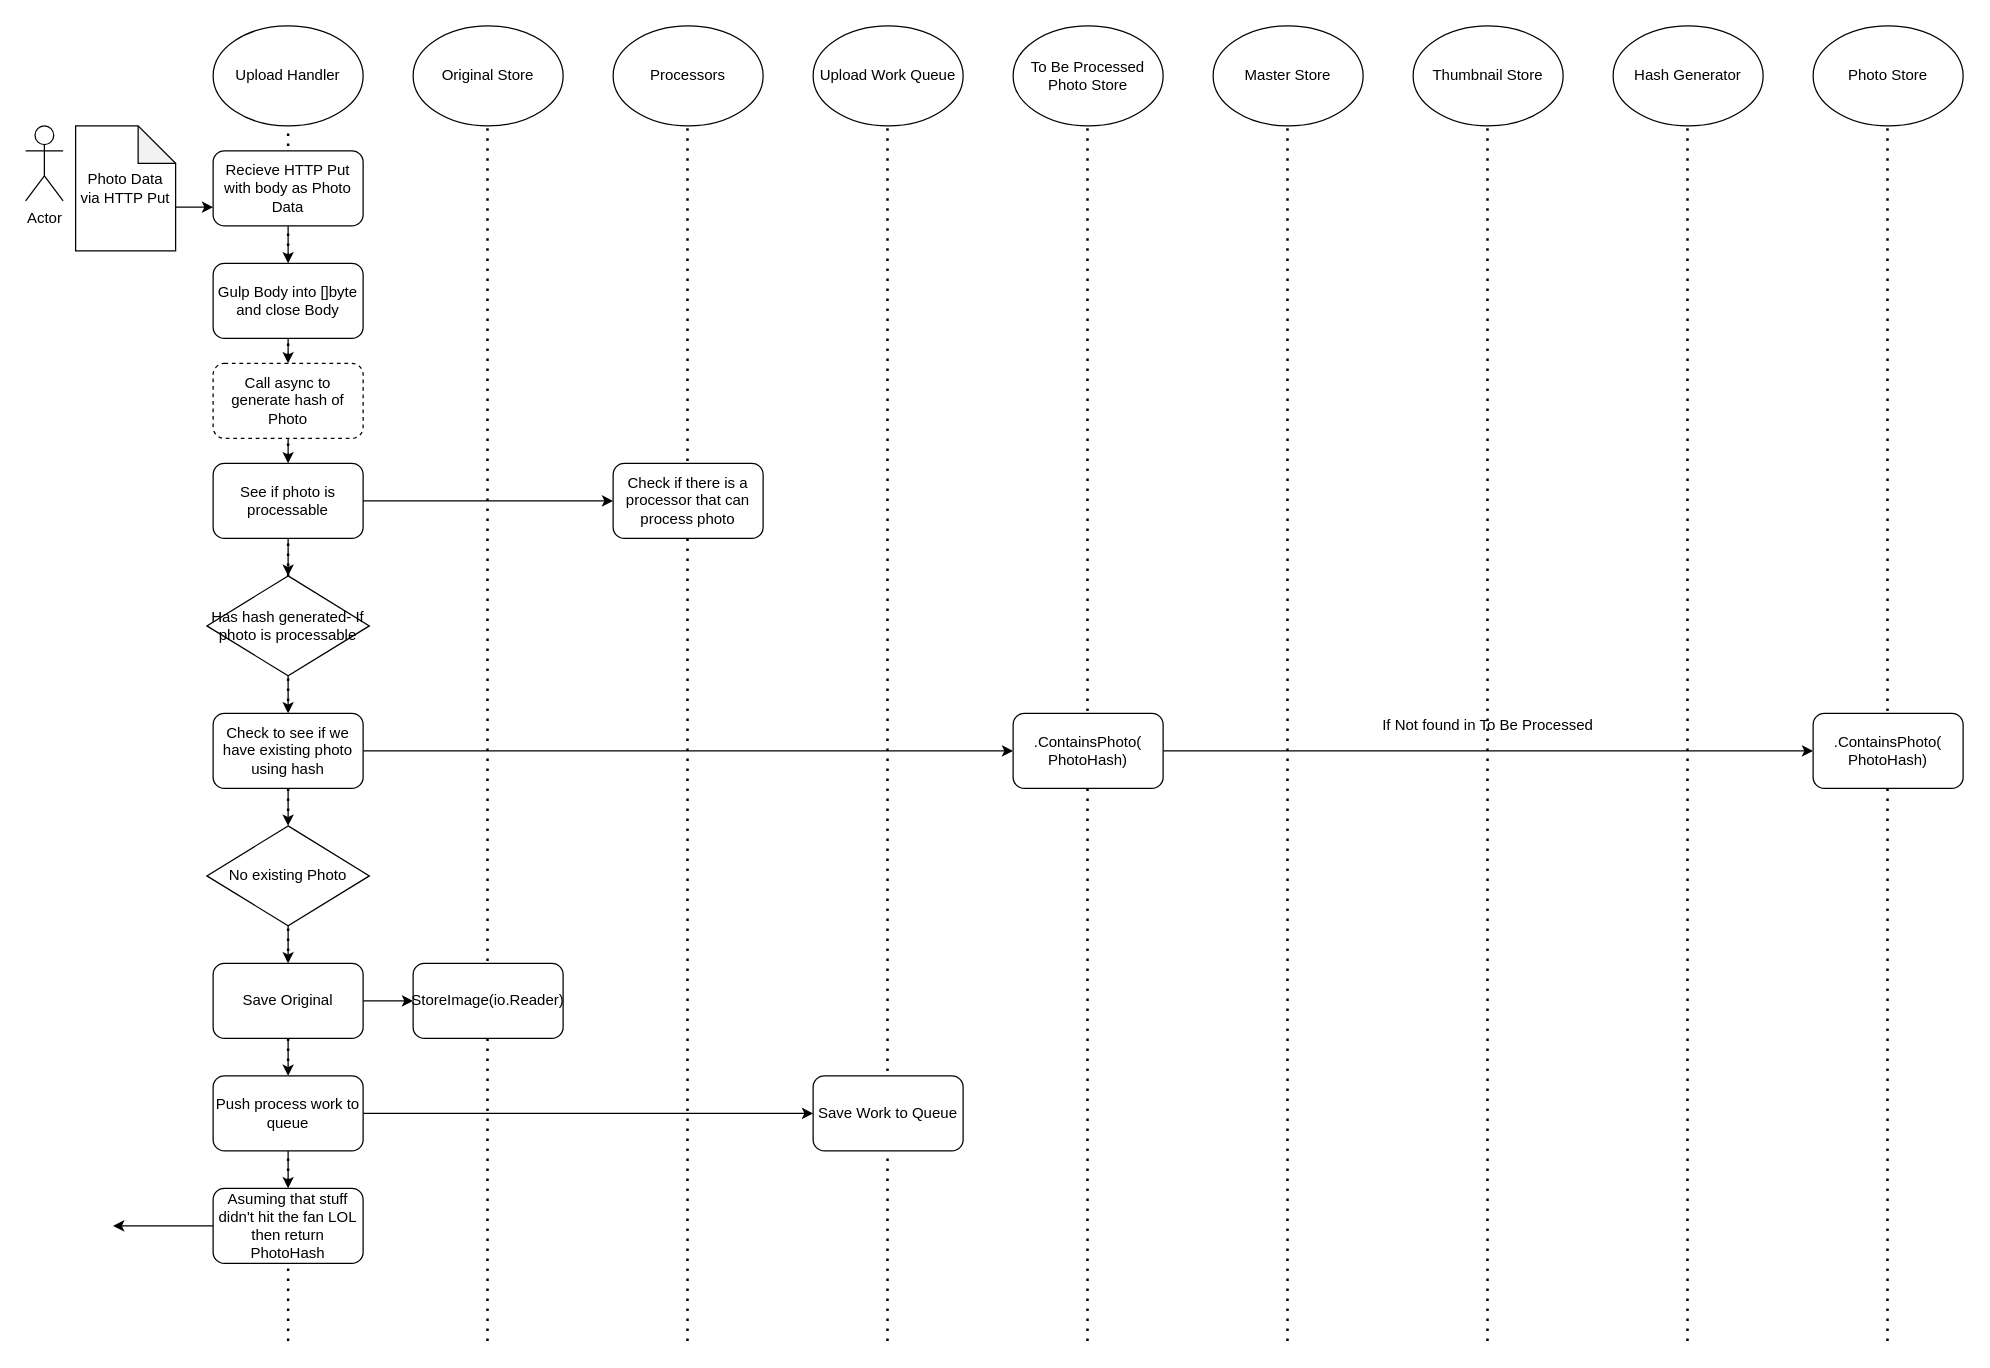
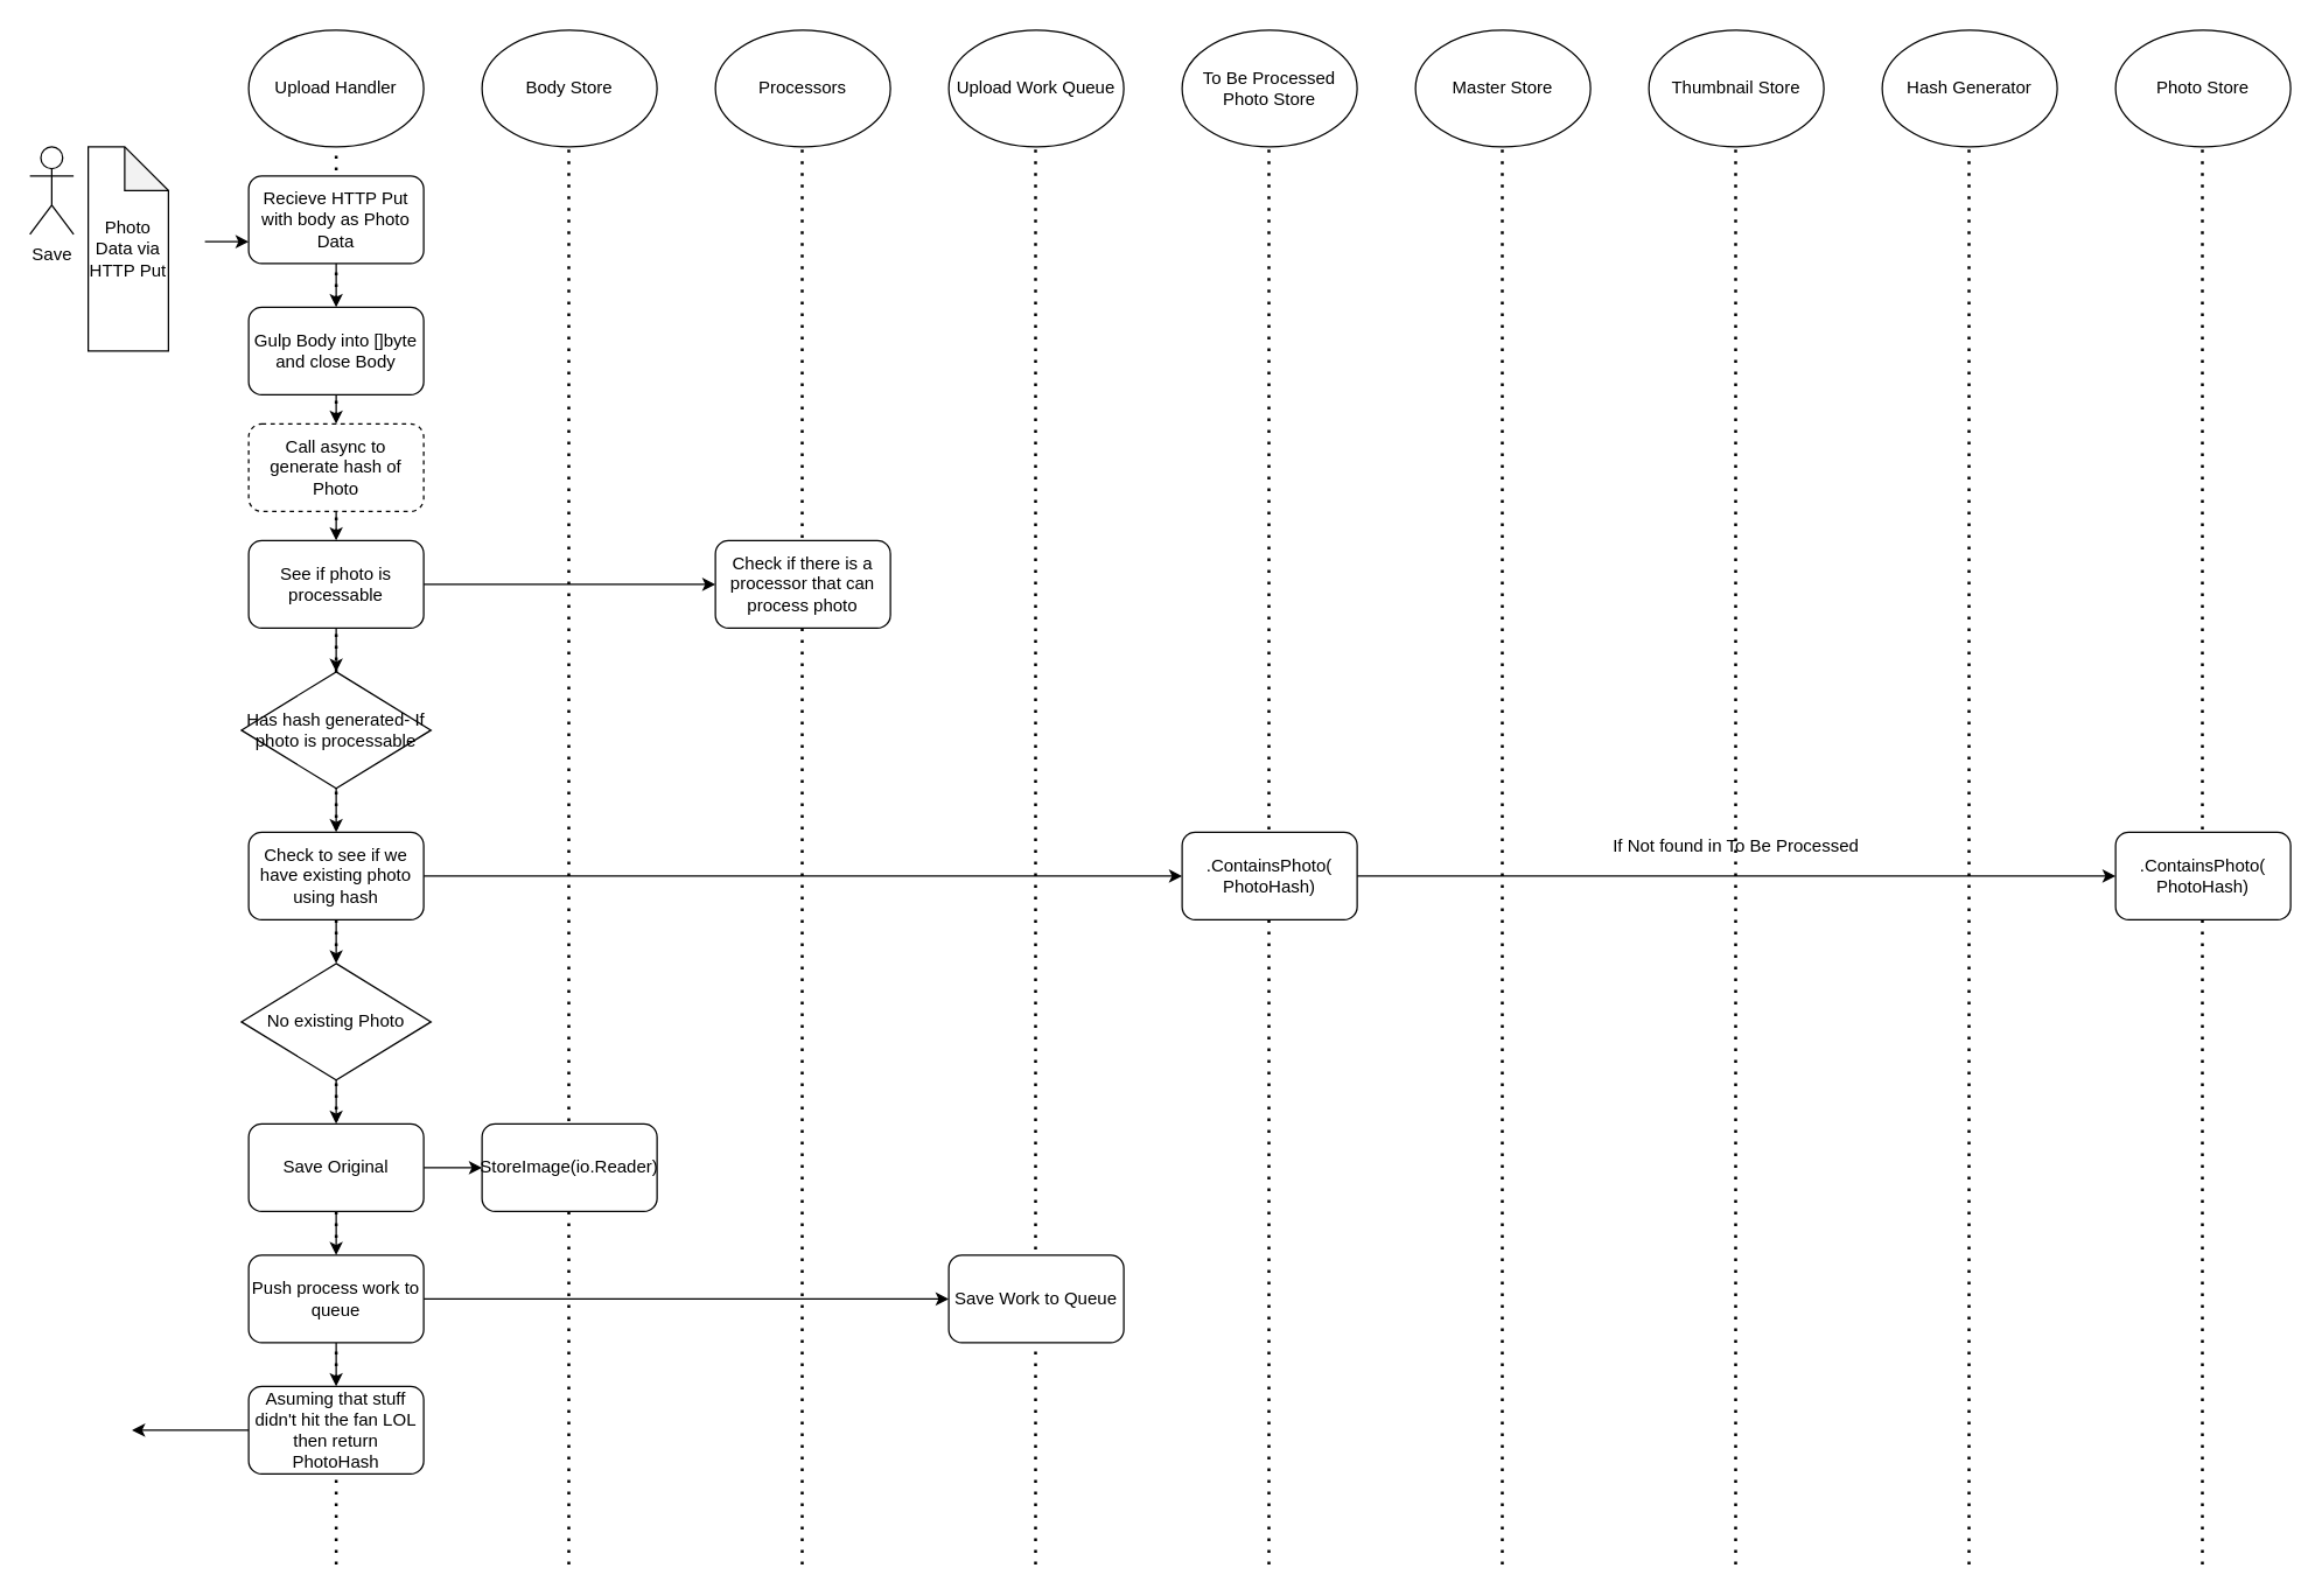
  <mxCell id="0" />
  <mxCell id="1" parent="0" />
- <mxCell id="2" value="Actor" style="shape=umlActor;verticalLabelPosition=bottom;verticalAlign=top;html=1;outlineConnect=0;" vertex="1" parent="1"><mxGeometry x="20" y="100" width="30" height="60" as="geometry" /></mxCell>
+ <mxCell id="2" value="Save" style="shape=umlActor;verticalLabelPosition=bottom;verticalAlign=top;html=1;outlineConnect=0;" vertex="1" parent="1"><mxGeometry x="20" y="100" width="30" height="60" as="geometry" /></mxCell>
  <mxCell id="3" value="Upload Handler" style="ellipse;whiteSpace=wrap;html=1;" vertex="1" parent="1"><mxGeometry x="170" y="20" width="120" height="80" as="geometry" /></mxCell>
- <mxCell id="4" value="Original Store" style="ellipse;whiteSpace=wrap;html=1;" vertex="1" parent="1"><mxGeometry x="330" y="20" width="120" height="80" as="geometry" /></mxCell>
+ <mxCell id="4" value="Body Store" style="ellipse;whiteSpace=wrap;html=1;" vertex="1" parent="1"><mxGeometry x="330" y="20" width="120" height="80" as="geometry" /></mxCell>
  <mxCell id="5" value="Processors" style="ellipse;whiteSpace=wrap;html=1;" vertex="1" parent="1"><mxGeometry x="490" y="20" width="120" height="80" as="geometry" /></mxCell>
  <mxCell id="6" value="Upload Work Queue" style="ellipse;whiteSpace=wrap;html=1;" vertex="1" parent="1"><mxGeometry x="650" y="20" width="120" height="80" as="geometry" /></mxCell>
  <mxCell id="7" value="To Be Processed Photo Store" style="ellipse;whiteSpace=wrap;html=1;" vertex="1" parent="1"><mxGeometry x="810" y="20" width="120" height="80" as="geometry" /></mxCell>
  <mxCell id="8" value="Master Store" style="ellipse;whiteSpace=wrap;html=1;" vertex="1" parent="1"><mxGeometry x="970" y="20" width="120" height="80" as="geometry" /></mxCell>
  <mxCell id="9" value="Thumbnail Store" style="ellipse;whiteSpace=wrap;html=1;" vertex="1" parent="1"><mxGeometry x="1130" y="20" width="120" height="80" as="geometry" /></mxCell>
  <mxCell id="10" value="" style="endArrow=none;dashed=1;html=1;dashPattern=1 3;strokeWidth=2;entryX=0.5;entryY=1;entryDx=0;entryDy=0;" edge="1" parent="1" source="32" target="3"><mxGeometry width="50" height="50" relative="1" as="geometry"><mxPoint x="230" y="1072" as="sourcePoint" /><mxPoint x="580" y="280" as="targetPoint" /></mxGeometry></mxCell>
  <mxCell id="11" value="" style="endArrow=none;dashed=1;html=1;dashPattern=1 3;strokeWidth=2;entryX=0.5;entryY=1;entryDx=0;entryDy=0;" edge="1" parent="1"><mxGeometry width="50" height="50" relative="1" as="geometry"><mxPoint x="389.5" y="1072" as="sourcePoint" /><mxPoint x="389.5" y="100" as="targetPoint" /></mxGeometry></mxCell>
  <mxCell id="12" value="" style="endArrow=none;dashed=1;html=1;dashPattern=1 3;strokeWidth=2;entryX=0.5;entryY=1;entryDx=0;entryDy=0;" edge="1" parent="1"><mxGeometry width="50" height="50" relative="1" as="geometry"><mxPoint x="549.5" y="1072" as="sourcePoint" /><mxPoint x="549.5" y="100" as="targetPoint" /></mxGeometry></mxCell>
  <mxCell id="13" value="" style="endArrow=none;dashed=1;html=1;dashPattern=1 3;strokeWidth=2;entryX=0.5;entryY=1;entryDx=0;entryDy=0;" edge="1" parent="1"><mxGeometry width="50" height="50" relative="1" as="geometry"><mxPoint x="709.5" y="1072" as="sourcePoint" /><mxPoint x="709.5" y="100" as="targetPoint" /></mxGeometry></mxCell>
  <mxCell id="14" value="" style="endArrow=none;dashed=1;html=1;dashPattern=1 3;strokeWidth=2;entryX=0.5;entryY=1;entryDx=0;entryDy=0;" edge="1" parent="1"><mxGeometry width="50" height="50" relative="1" as="geometry"><mxPoint x="869.5" y="1072" as="sourcePoint" /><mxPoint x="869.5" y="100" as="targetPoint" /></mxGeometry></mxCell>
  <mxCell id="15" value="" style="endArrow=none;dashed=1;html=1;dashPattern=1 3;strokeWidth=2;entryX=0.5;entryY=1;entryDx=0;entryDy=0;" edge="1" parent="1"><mxGeometry width="50" height="50" relative="1" as="geometry"><mxPoint x="1029.5" y="1072" as="sourcePoint" /><mxPoint x="1029.5" y="100" as="targetPoint" /></mxGeometry></mxCell>
  <mxCell id="16" value="" style="endArrow=none;dashed=1;html=1;dashPattern=1 3;strokeWidth=2;entryX=0.5;entryY=1;entryDx=0;entryDy=0;" edge="1" parent="1"><mxGeometry width="50" height="50" relative="1" as="geometry"><mxPoint x="1189.5" y="1072" as="sourcePoint" /><mxPoint x="1189.5" y="100" as="targetPoint" /></mxGeometry></mxCell>
  <mxCell id="17" style="edgeStyle=orthogonalEdgeStyle;rounded=0;orthogonalLoop=1;jettySize=auto;html=1;exitX=0.5;exitY=1;exitDx=0;exitDy=0;entryX=0.5;entryY=0;entryDx=0;entryDy=0;" edge="1" parent="1" source="18" target="22"><mxGeometry relative="1" as="geometry" /></mxCell>
  <mxCell id="18" value="Recieve HTTP Put with body as Photo Data" style="rounded=1;whiteSpace=wrap;html=1;" vertex="1" parent="1"><mxGeometry x="170" y="120" width="120" height="60" as="geometry" /></mxCell>
  <mxCell id="19" style="edgeStyle=orthogonalEdgeStyle;rounded=0;orthogonalLoop=1;jettySize=auto;html=1;exitX=0;exitY=0;exitDx=80;exitDy=65;exitPerimeter=0;entryX=0;entryY=0.75;entryDx=0;entryDy=0;" edge="1" parent="1" source="20" target="18"><mxGeometry relative="1" as="geometry" /></mxCell>
- <mxCell id="20" value="Photo Data via HTTP Put" style="shape=note;whiteSpace=wrap;html=1;backgroundOutline=1;darkOpacity=0.05;" vertex="1" parent="1"><mxGeometry x="60" y="100" width="80" height="100" as="geometry" /></mxCell>
+ <mxCell id="20" value="Photo Data via HTTP Put" style="shape=note;whiteSpace=wrap;html=1;backgroundOutline=1;darkOpacity=0.05;" vertex="1" parent="1"><mxGeometry x="60" y="100" width="55" height="140" as="geometry" /></mxCell>
  <mxCell id="21" style="edgeStyle=orthogonalEdgeStyle;rounded=0;orthogonalLoop=1;jettySize=auto;html=1;exitX=0.5;exitY=1;exitDx=0;exitDy=0;entryX=0.5;entryY=0;entryDx=0;entryDy=0;" edge="1" parent="1" source="22" target="24"><mxGeometry relative="1" as="geometry" /></mxCell>
  <mxCell id="22" value="Gulp Body into []byte and close Body" style="rounded=1;whiteSpace=wrap;html=1;" vertex="1" parent="1"><mxGeometry x="170" y="210" width="120" height="60" as="geometry" /></mxCell>
  <mxCell id="23" style="edgeStyle=orthogonalEdgeStyle;rounded=0;orthogonalLoop=1;jettySize=auto;html=1;exitX=0.5;exitY=1;exitDx=0;exitDy=0;" edge="1" parent="1" source="24"><mxGeometry relative="1" as="geometry"><mxPoint x="230" y="370" as="targetPoint" /></mxGeometry></mxCell>
  <mxCell id="24" value="Call async to generate hash of Photo" style="rounded=1;whiteSpace=wrap;html=1;dashed=1;" vertex="1" parent="1"><mxGeometry x="170" y="290" width="120" height="60" as="geometry" /></mxCell>
  <mxCell id="25" value="Hash Generator" style="ellipse;whiteSpace=wrap;html=1;" vertex="1" parent="1"><mxGeometry x="1290" y="20" width="120" height="80" as="geometry" /></mxCell>
  <mxCell id="26" value="" style="endArrow=none;dashed=1;html=1;dashPattern=1 3;strokeWidth=2;entryX=0.5;entryY=1;entryDx=0;entryDy=0;" edge="1" parent="1"><mxGeometry width="50" height="50" relative="1" as="geometry"><mxPoint x="1349.5" y="1072" as="sourcePoint" /><mxPoint x="1349.5" y="100" as="targetPoint" /></mxGeometry></mxCell>
  <mxCell id="27" style="edgeStyle=orthogonalEdgeStyle;rounded=0;orthogonalLoop=1;jettySize=auto;html=1;exitX=1;exitY=0.5;exitDx=0;exitDy=0;entryX=0;entryY=0.5;entryDx=0;entryDy=0;" edge="1" parent="1" source="29" target="30"><mxGeometry relative="1" as="geometry" /></mxCell>
  <mxCell id="28" style="edgeStyle=orthogonalEdgeStyle;rounded=0;orthogonalLoop=1;jettySize=auto;html=1;exitX=0.5;exitY=1;exitDx=0;exitDy=0;" edge="1" parent="1" source="29" target="32"><mxGeometry relative="1" as="geometry" /></mxCell>
  <mxCell id="29" value="See if photo is processable" style="rounded=1;whiteSpace=wrap;html=1;" vertex="1" parent="1"><mxGeometry x="170" y="370" width="120" height="60" as="geometry" /></mxCell>
  <mxCell id="30" value="Check if there is a processor that can process photo" style="rounded=1;whiteSpace=wrap;html=1;" vertex="1" parent="1"><mxGeometry x="490" y="370" width="120" height="60" as="geometry" /></mxCell>
  <mxCell id="31" style="edgeStyle=orthogonalEdgeStyle;rounded=0;orthogonalLoop=1;jettySize=auto;html=1;exitX=0.5;exitY=1;exitDx=0;exitDy=0;entryX=0.5;entryY=0;entryDx=0;entryDy=0;" edge="1" parent="1" source="32" target="36"><mxGeometry relative="1" as="geometry" /></mxCell>
  <mxCell id="32" value="Has hash generated- If photo is processable" style="rhombus;whiteSpace=wrap;html=1;" vertex="1" parent="1"><mxGeometry x="165" y="460" width="130" height="80" as="geometry" /></mxCell>
  <mxCell id="33" value="" style="endArrow=none;dashed=1;html=1;dashPattern=1 3;strokeWidth=2;entryX=0.5;entryY=1;entryDx=0;entryDy=0;" edge="1" parent="1" target="32"><mxGeometry width="50" height="50" relative="1" as="geometry"><mxPoint x="230" y="1072" as="sourcePoint" /><mxPoint x="230" y="100" as="targetPoint" /></mxGeometry></mxCell>
  <mxCell id="34" style="edgeStyle=orthogonalEdgeStyle;rounded=0;orthogonalLoop=1;jettySize=auto;html=1;exitX=1;exitY=0.5;exitDx=0;exitDy=0;" edge="1" parent="1" source="36" target="38"><mxGeometry relative="1" as="geometry" /></mxCell>
  <mxCell id="35" style="edgeStyle=orthogonalEdgeStyle;rounded=0;orthogonalLoop=1;jettySize=auto;html=1;exitX=0.5;exitY=1;exitDx=0;exitDy=0;" edge="1" parent="1" source="36" target="40"><mxGeometry relative="1" as="geometry" /></mxCell>
  <mxCell id="36" value="Check to see if we have existing photo using hash" style="rounded=1;whiteSpace=wrap;html=1;" vertex="1" parent="1"><mxGeometry x="170" y="570" width="120" height="60" as="geometry" /></mxCell>
  <mxCell id="37" style="edgeStyle=orthogonalEdgeStyle;rounded=0;orthogonalLoop=1;jettySize=auto;html=1;exitX=1;exitY=0.5;exitDx=0;exitDy=0;entryX=0;entryY=0.5;entryDx=0;entryDy=0;" edge="1" parent="1" source="38" target="53"><mxGeometry relative="1" as="geometry" /></mxCell>
  <mxCell id="38" value=".ContainsPhoto(&lt;br&gt;PhotoHash)" style="rounded=1;whiteSpace=wrap;html=1;" vertex="1" parent="1"><mxGeometry x="810" y="570" width="120" height="60" as="geometry" /></mxCell>
  <mxCell id="39" style="edgeStyle=orthogonalEdgeStyle;rounded=0;orthogonalLoop=1;jettySize=auto;html=1;exitX=0.5;exitY=1;exitDx=0;exitDy=0;entryX=0.5;entryY=0;entryDx=0;entryDy=0;" edge="1" parent="1" source="40" target="43"><mxGeometry relative="1" as="geometry" /></mxCell>
  <mxCell id="40" value="No existing Photo" style="rhombus;whiteSpace=wrap;html=1;" vertex="1" parent="1"><mxGeometry x="165" y="660" width="130" height="80" as="geometry" /></mxCell>
  <mxCell id="41" style="edgeStyle=orthogonalEdgeStyle;rounded=0;orthogonalLoop=1;jettySize=auto;html=1;exitX=1;exitY=0.5;exitDx=0;exitDy=0;entryX=0;entryY=0.5;entryDx=0;entryDy=0;" edge="1" parent="1" source="43" target="44"><mxGeometry relative="1" as="geometry" /></mxCell>
  <mxCell id="42" style="edgeStyle=orthogonalEdgeStyle;rounded=0;orthogonalLoop=1;jettySize=auto;html=1;exitX=0.5;exitY=1;exitDx=0;exitDy=0;entryX=0.5;entryY=0;entryDx=0;entryDy=0;" edge="1" parent="1" source="43" target="47"><mxGeometry relative="1" as="geometry" /></mxCell>
  <mxCell id="43" value="Save Original" style="rounded=1;whiteSpace=wrap;html=1;" vertex="1" parent="1"><mxGeometry x="170" y="770" width="120" height="60" as="geometry" /></mxCell>
  <mxCell id="44" value="StoreImage(io.Reader)" style="rounded=1;whiteSpace=wrap;html=1;" vertex="1" parent="1"><mxGeometry x="330" y="770" width="120" height="60" as="geometry" /></mxCell>
  <mxCell id="45" style="edgeStyle=orthogonalEdgeStyle;rounded=0;orthogonalLoop=1;jettySize=auto;html=1;exitX=0.5;exitY=1;exitDx=0;exitDy=0;entryX=0.5;entryY=0;entryDx=0;entryDy=0;" edge="1" parent="1" source="47" target="49"><mxGeometry relative="1" as="geometry" /></mxCell>
  <mxCell id="46" style="edgeStyle=orthogonalEdgeStyle;rounded=0;orthogonalLoop=1;jettySize=auto;html=1;exitX=1;exitY=0.5;exitDx=0;exitDy=0;" edge="1" parent="1" source="47" target="50"><mxGeometry relative="1" as="geometry" /></mxCell>
  <mxCell id="47" value="Push process work to queue" style="rounded=1;whiteSpace=wrap;html=1;" vertex="1" parent="1"><mxGeometry x="170" y="860" width="120" height="60" as="geometry" /></mxCell>
  <mxCell id="48" style="edgeStyle=orthogonalEdgeStyle;rounded=0;orthogonalLoop=1;jettySize=auto;html=1;exitX=0;exitY=0.5;exitDx=0;exitDy=0;" edge="1" parent="1" source="49"><mxGeometry relative="1" as="geometry"><mxPoint x="90" y="980" as="targetPoint" /></mxGeometry></mxCell>
  <mxCell id="49" value="Asuming that stuff didn't hit the fan LOL then return PhotoHash" style="rounded=1;whiteSpace=wrap;html=1;" vertex="1" parent="1"><mxGeometry x="170" y="950" width="120" height="60" as="geometry" /></mxCell>
  <mxCell id="50" value="Save Work to Queue" style="rounded=1;whiteSpace=wrap;html=1;" vertex="1" parent="1"><mxGeometry x="650" y="860" width="120" height="60" as="geometry" /></mxCell>
  <mxCell id="51" value="Photo Store" style="ellipse;whiteSpace=wrap;html=1;" vertex="1" parent="1"><mxGeometry x="1450" y="20" width="120" height="80" as="geometry" /></mxCell>
  <mxCell id="52" value="" style="endArrow=none;dashed=1;html=1;dashPattern=1 3;strokeWidth=2;entryX=0.5;entryY=1;entryDx=0;entryDy=0;" edge="1" parent="1"><mxGeometry width="50" height="50" relative="1" as="geometry"><mxPoint x="1509.5" y="1072" as="sourcePoint" /><mxPoint x="1509.5" y="100" as="targetPoint" /></mxGeometry></mxCell>
  <mxCell id="53" value=".ContainsPhoto(&lt;br&gt;PhotoHash)" style="rounded=1;whiteSpace=wrap;html=1;" vertex="1" parent="1"><mxGeometry x="1450" y="570" width="120" height="60" as="geometry" /></mxCell>
  <mxCell id="54" value="If Not found in To Be Processed" style="text;html=1;strokeColor=none;fillColor=none;align=center;verticalAlign=middle;whiteSpace=wrap;rounded=0;" vertex="1" parent="1"><mxGeometry x="1075" y="570" width="230" height="20" as="geometry" /></mxCell>
